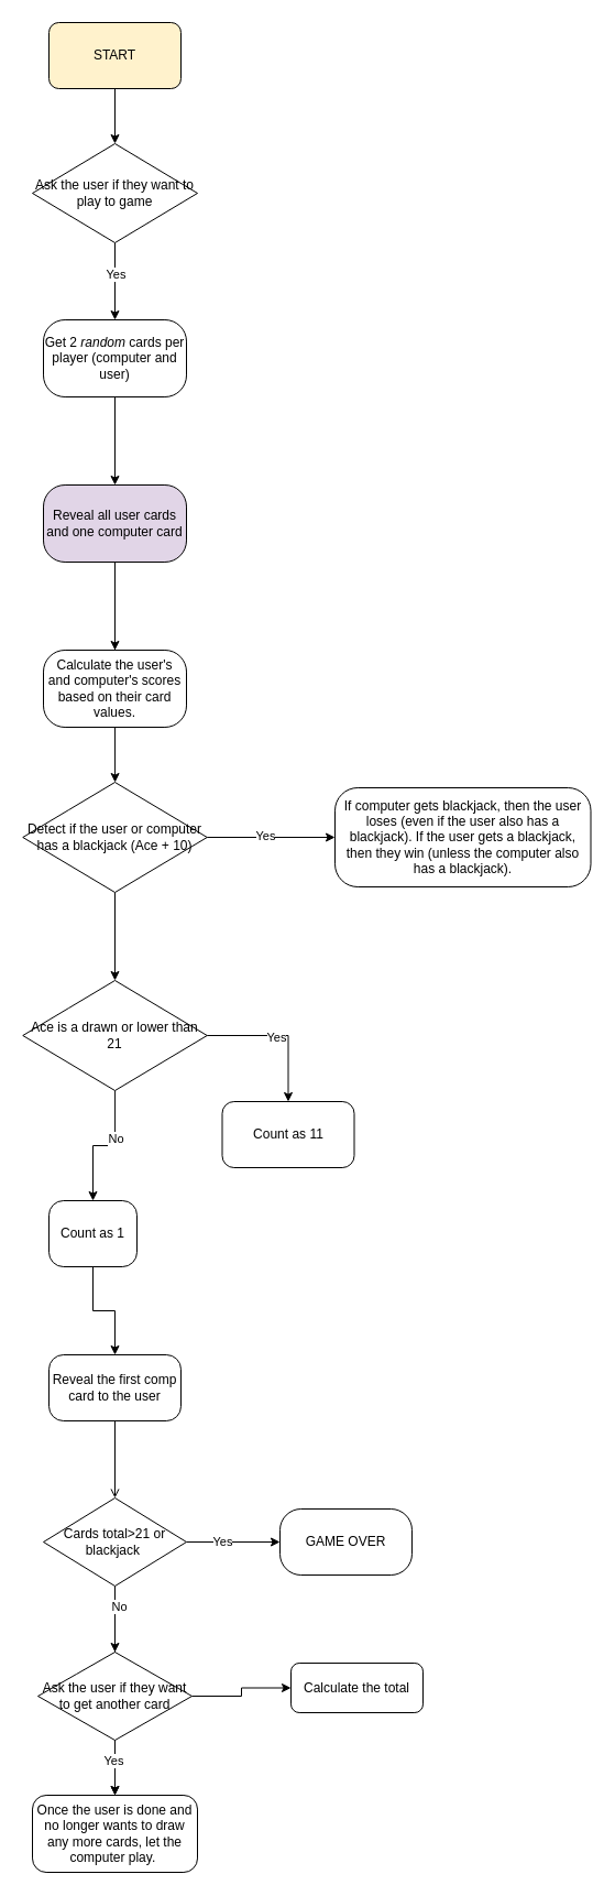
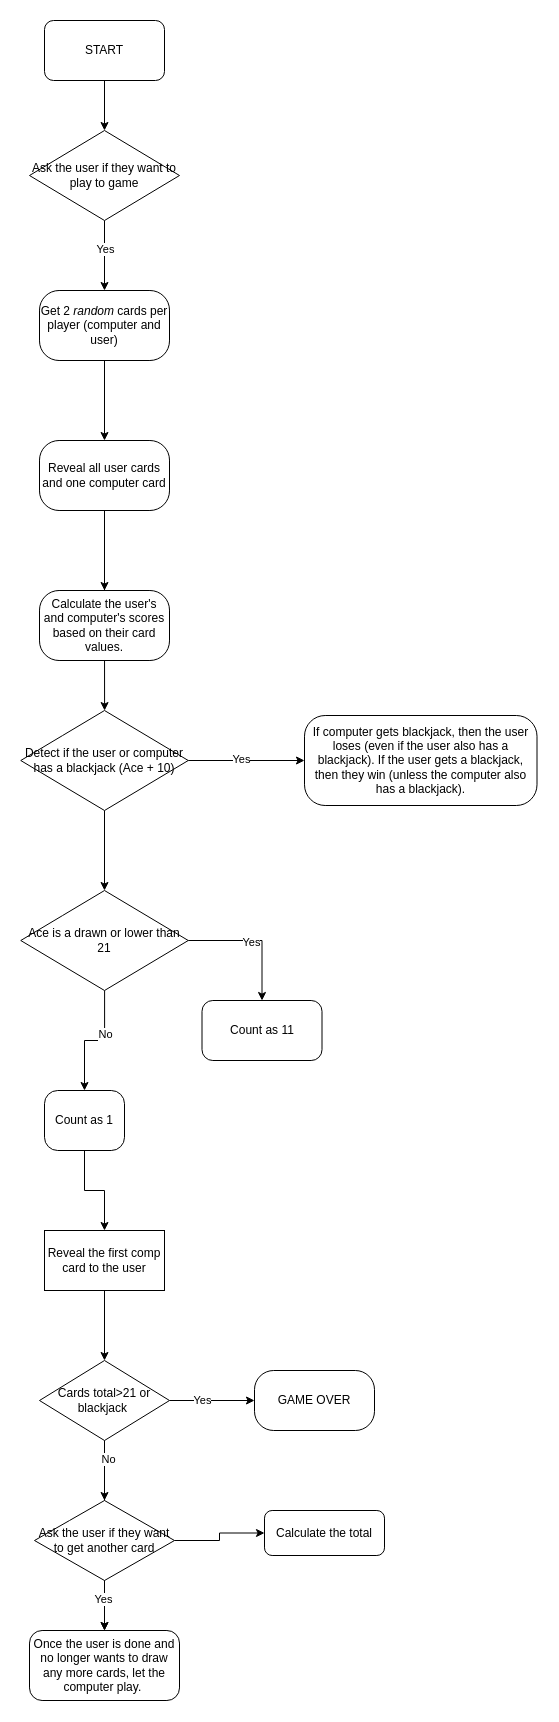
  <mxCell id="0" />
  <mxCell id="1" parent="0" />
  <mxCell id="2" value="" style="edgeStyle=orthogonalEdgeStyle;rounded=0;orthogonalLoop=1;jettySize=auto;html=1;" edge="1" parent="1" source="3" target="6"><mxGeometry relative="1" as="geometry" /></mxCell>
- <mxCell id="3" value="START" style="rounded=1;whiteSpace=wrap;html=1;fillColor=#fff2cc;" vertex="1" parent="1"><mxGeometry x="44" y="20" width="120" height="60" as="geometry" /></mxCell>
+ <mxCell id="3" value="START" style="rounded=1;whiteSpace=wrap;html=1;" vertex="1" parent="1"><mxGeometry x="44" y="20" width="120" height="60" as="geometry" /></mxCell>
  <mxCell id="4" value="" style="edgeStyle=orthogonalEdgeStyle;rounded=0;orthogonalLoop=1;jettySize=auto;html=1;" edge="1" parent="1" source="6" target="8"><mxGeometry relative="1" as="geometry" /></mxCell>
  <mxCell id="5" value="Yes" style="edgeLabel;html=1;align=center;verticalAlign=middle;resizable=0;points=[];" vertex="1" connectable="0" parent="4"><mxGeometry x="-0.2" relative="1" as="geometry"><mxPoint as="offset" /></mxGeometry></mxCell>
  <mxCell id="6" value="Ask the user if they want to play to game" style="rounded=1;whiteSpace=wrap;html=1;arcSize=0;shape=rhombus;perimeter=rhombusPerimeter;" vertex="1" parent="1"><mxGeometry x="29" y="130" width="150" height="90" as="geometry" /></mxCell>
  <mxCell id="7" value="" style="edgeStyle=orthogonalEdgeStyle;rounded=0;orthogonalLoop=1;jettySize=auto;html=1;" edge="1" parent="1" source="8" target="11"><mxGeometry relative="1" as="geometry" /></mxCell>
  <mxCell id="8" value="Get 2 &lt;i&gt;random&lt;/i&gt; cards per player (computer and user)" style="whiteSpace=wrap;html=1;rounded=1;arcSize=28;" vertex="1" parent="1"><mxGeometry x="39" y="290" width="130" height="70" as="geometry" /></mxCell>
  <mxCell id="9" value="" style="edgeStyle=orthogonalEdgeStyle;rounded=0;orthogonalLoop=1;jettySize=auto;html=1;" edge="1" parent="1" source="11" target="15"><mxGeometry relative="1" as="geometry" /></mxCell>
  <mxCell id="10" value="" style="edgeStyle=orthogonalEdgeStyle;rounded=0;orthogonalLoop=1;jettySize=auto;html=1;" edge="1" parent="1" source="11" target="17"><mxGeometry relative="1" as="geometry" /></mxCell>
- <mxCell id="11" value="Reveal all user cards and one computer card" style="whiteSpace=wrap;html=1;rounded=1;arcSize=28;fillColor=#e1d5e7;" vertex="1" parent="1"><mxGeometry x="39" y="440" width="130" height="70" as="geometry" /></mxCell>
+ <mxCell id="11" value="Reveal all user cards and one computer card" style="whiteSpace=wrap;html=1;rounded=1;arcSize=28;" vertex="1" parent="1"><mxGeometry x="39" y="440" width="130" height="70" as="geometry" /></mxCell>
  <mxCell id="12" value="" style="edgeStyle=orthogonalEdgeStyle;rounded=0;orthogonalLoop=1;jettySize=auto;html=1;" edge="1" parent="1" source="15" target="16"><mxGeometry relative="1" as="geometry" /></mxCell>
  <mxCell id="13" value="Yes" style="edgeLabel;html=1;align=center;verticalAlign=middle;resizable=0;points=[];" vertex="1" connectable="0" parent="12"><mxGeometry x="-0.089" y="2" relative="1" as="geometry"><mxPoint as="offset" /></mxGeometry></mxCell>
  <mxCell id="14" value="" style="edgeStyle=orthogonalEdgeStyle;rounded=0;orthogonalLoop=1;jettySize=auto;html=1;" edge="1" parent="1" source="15" target="22"><mxGeometry relative="1" as="geometry" /></mxCell>
  <mxCell id="15" value="Detect if the user or computer has a blackjack (Ace + 10)" style="whiteSpace=wrap;html=1;rounded=1;arcSize=0;shape=rhombus;perimeter=rhombusPerimeter;" vertex="1" parent="1"><mxGeometry x="20.25" y="710" width="167.5" height="100" as="geometry" /></mxCell>
  <mxCell id="16" value="If computer gets blackjack, then the user loses (even if the user also has a blackjack). If the user gets a blackjack, then they win (unless the computer also has a blackjack)." style="whiteSpace=wrap;html=1;rounded=1;arcSize=23;" vertex="1" parent="1"><mxGeometry x="304" y="715" width="232.5" height="90" as="geometry" /></mxCell>
  <mxCell id="17" value="Calculate the user's and computer's scores based on their card values." style="whiteSpace=wrap;html=1;rounded=1;arcSize=28;" vertex="1" parent="1"><mxGeometry x="39" y="590" width="130" height="70" as="geometry" /></mxCell>
  <mxCell id="18" value="" style="edgeStyle=orthogonalEdgeStyle;rounded=0;orthogonalLoop=1;jettySize=auto;html=1;" edge="1" parent="1" source="22" target="23"><mxGeometry relative="1" as="geometry" /></mxCell>
  <mxCell id="19" value="Yes" style="edgeLabel;html=1;align=center;verticalAlign=middle;resizable=0;points=[];" vertex="1" connectable="0" parent="18"><mxGeometry x="-0.051" y="-1" relative="1" as="geometry"><mxPoint as="offset" /></mxGeometry></mxCell>
  <mxCell id="20" value="" style="edgeStyle=orthogonalEdgeStyle;rounded=0;orthogonalLoop=1;jettySize=auto;html=1;" edge="1" parent="1" source="22" target="25"><mxGeometry relative="1" as="geometry" /></mxCell>
  <mxCell id="21" value="No" style="edgeLabel;html=1;align=center;verticalAlign=middle;resizable=0;points=[];" vertex="1" connectable="0" parent="20"><mxGeometry x="-0.26" relative="1" as="geometry"><mxPoint as="offset" /></mxGeometry></mxCell>
  <mxCell id="22" value="Ace is a drawn or lower than 21" style="whiteSpace=wrap;html=1;rounded=1;arcSize=0;shape=rhombus;perimeter=rhombusPerimeter;" vertex="1" parent="1"><mxGeometry x="20.25" y="890" width="167.5" height="100" as="geometry" /></mxCell>
  <mxCell id="23" value="Count as 11" style="whiteSpace=wrap;html=1;rounded=1;arcSize=18;" vertex="1" parent="1"><mxGeometry x="201.5" y="1000" width="120" height="60" as="geometry" /></mxCell>
  <mxCell id="24" value="" style="edgeStyle=orthogonalEdgeStyle;rounded=0;orthogonalLoop=1;jettySize=auto;html=1;" edge="1" parent="1" source="25" target="27"><mxGeometry relative="1" as="geometry" /></mxCell>
  <mxCell id="25" value="Count as 1" style="whiteSpace=wrap;html=1;rounded=1;arcSize=22;" vertex="1" parent="1"><mxGeometry x="44" y="1090" width="80" height="60" as="geometry" /></mxCell>
- <mxCell id="26" value="" style="edgeStyle=orthogonalEdgeStyle;rounded=0;orthogonalLoop=1;jettySize=auto;html=1;endArrow=open;" edge="1" parent="1" source="27" target="35"><mxGeometry relative="1" as="geometry" /></mxCell>
- <mxCell id="27" value="Reveal the first comp card to the user" style="whiteSpace=wrap;html=1;rounded=1;arcSize=22;" vertex="1" parent="1"><mxGeometry x="44" y="1230" width="120" height="60" as="geometry" /></mxCell>
+ <mxCell id="26" value="" style="edgeStyle=orthogonalEdgeStyle;rounded=0;orthogonalLoop=1;jettySize=auto;html=1;" edge="1" parent="1" source="27" target="35"><mxGeometry relative="1" as="geometry" /></mxCell>
+ <mxCell id="27" value="Reveal the first comp card to the user" style="whiteSpace=wrap;html=1;arcSize=22;rounded=0;" vertex="1" parent="1"><mxGeometry x="44" y="1230" width="120" height="60" as="geometry" /></mxCell>
  <mxCell id="28" value="" style="edgeStyle=orthogonalEdgeStyle;rounded=0;orthogonalLoop=1;jettySize=auto;html=1;" edge="1" parent="1" source="35" target="36"><mxGeometry relative="1" as="geometry" /></mxCell>
  <mxCell id="29" value="Yes" style="edgeLabel;html=1;align=center;verticalAlign=middle;resizable=0;points=[];" vertex="1" connectable="0" parent="28"><mxGeometry x="-0.247" y="1" relative="1" as="geometry"><mxPoint as="offset" /></mxGeometry></mxCell>
  <mxCell id="30" value="" style="edgeStyle=orthogonalEdgeStyle;rounded=0;orthogonalLoop=1;jettySize=auto;html=1;" edge="1" parent="1" source="35" target="37"><mxGeometry relative="1" as="geometry" /></mxCell>
  <mxCell id="31" value="No" style="edgeLabel;html=1;align=center;verticalAlign=middle;resizable=0;points=[];" vertex="1" connectable="0" parent="30"><mxGeometry x="-0.2" y="-1" relative="1" as="geometry"><mxPoint as="offset" /></mxGeometry></mxCell>
  <mxCell id="32" value="" style="edgeStyle=orthogonalEdgeStyle;rounded=0;orthogonalLoop=1;jettySize=auto;html=1;" edge="1" parent="1" source="35" target="37"><mxGeometry relative="1" as="geometry" /></mxCell>
  <mxCell id="33" value="No" style="edgeLabel;html=1;align=center;verticalAlign=middle;resizable=0;points=[];" vertex="1" connectable="0" parent="32"><mxGeometry x="-0.811" y="3" relative="1" as="geometry"><mxPoint as="offset" /></mxGeometry></mxCell>
  <mxCell id="34" value="Yes" style="edgeLabel;html=1;align=center;verticalAlign=middle;resizable=0;points=[];" vertex="1" connectable="0" parent="32"><mxGeometry x="0.663" y="-2" relative="1" as="geometry"><mxPoint as="offset" /></mxGeometry></mxCell>
  <mxCell id="35" value="Cards total&amp;gt;21 or blackjack&amp;nbsp;" style="rhombus;whiteSpace=wrap;html=1;rounded=1;arcSize=0;" vertex="1" parent="1"><mxGeometry x="39" y="1360" width="130" height="80" as="geometry" /></mxCell>
  <mxCell id="36" value="GAME OVER" style="whiteSpace=wrap;html=1;rounded=1;arcSize=32;" vertex="1" parent="1"><mxGeometry x="254" y="1370" width="120" height="60" as="geometry" /></mxCell>
  <mxCell id="37" value="Once the user is done and no longer wants to draw any more cards, let the computer play.&amp;nbsp;" style="whiteSpace=wrap;html=1;rounded=1;arcSize=18;" vertex="1" parent="1"><mxGeometry x="29" y="1630" width="150" height="70" as="geometry" /></mxCell>
  <mxCell id="38" style="edgeStyle=orthogonalEdgeStyle;rounded=0;orthogonalLoop=1;jettySize=auto;html=1;" edge="1" parent="1" source="40"><mxGeometry relative="1" as="geometry"><mxPoint x="104" y="1500" as="targetPoint" /></mxGeometry></mxCell>
  <mxCell id="39" value="" style="edgeStyle=orthogonalEdgeStyle;rounded=0;orthogonalLoop=1;jettySize=auto;html=1;" edge="1" parent="1" source="40" target="41"><mxGeometry relative="1" as="geometry" /></mxCell>
  <mxCell id="40" value="Ask the user if they want to get another card" style="rhombus;whiteSpace=wrap;html=1;rounded=1;arcSize=0;" vertex="1" parent="1"><mxGeometry x="34" y="1500" width="140" height="80" as="geometry" /></mxCell>
  <mxCell id="41" value="Calculate the total" style="whiteSpace=wrap;html=1;rounded=1;arcSize=17;" vertex="1" parent="1"><mxGeometry x="264" y="1510" width="120" height="45" as="geometry" /></mxCell>
